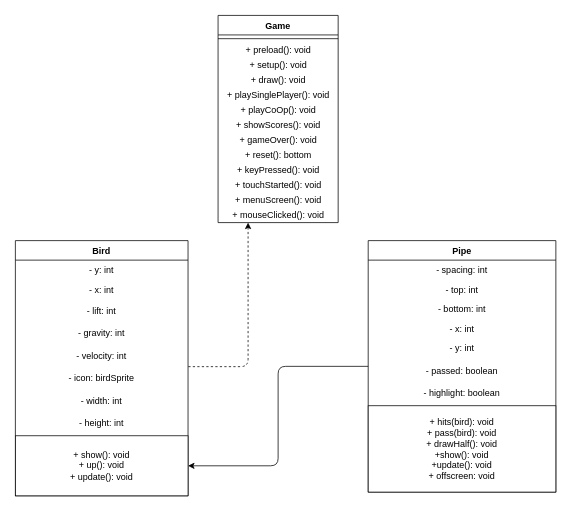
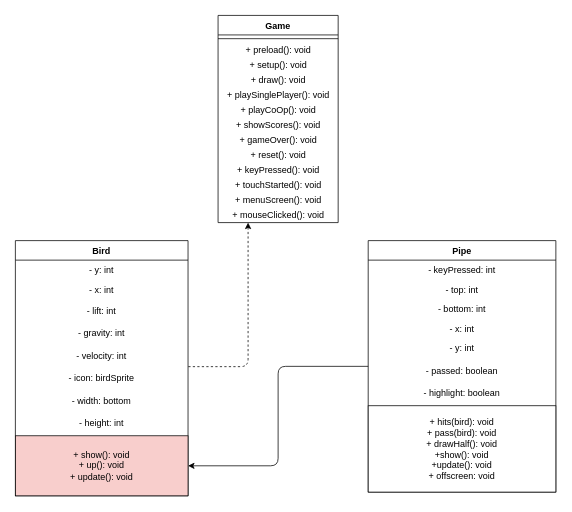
  <mxCell id="0" />
  <mxCell id="1" parent="0" />
  <mxCell id="2" value="Game" style="swimlane;fontStyle=1;align=center;verticalAlign=top;childLayout=stackLayout;horizontal=1;startSize=26;horizontalStack=0;resizeParent=1;resizeLast=0;collapsible=1;marginBottom=0;rounded=0;shadow=0;strokeWidth=1;" parent="1" vertex="1"><mxGeometry x="290" y="20" width="160" height="276" as="geometry"><mxRectangle x="230" y="140" width="160" height="26" as="alternateBounds" /></mxGeometry></mxCell>
  <mxCell id="3" value="" style="line;html=1;strokeWidth=1;align=left;verticalAlign=middle;spacingTop=-1;spacingLeft=3;spacingRight=3;rotatable=0;labelPosition=right;points=[];portConstraint=eastwest;" parent="2" vertex="1"><mxGeometry y="26" width="160" height="10" as="geometry" /></mxCell>
  <mxCell id="4" value="+ preload(): void" style="text;html=1;align=center;verticalAlign=middle;resizable=0;points=[];autosize=1;strokeColor=none;" parent="2" vertex="1"><mxGeometry y="36" width="160" height="20" as="geometry" /></mxCell>
  <mxCell id="5" value="+ setup(): void" style="text;html=1;align=center;verticalAlign=middle;resizable=0;points=[];autosize=1;strokeColor=none;" vertex="1" parent="2"><mxGeometry y="56" width="160" height="20" as="geometry" /></mxCell>
  <mxCell id="6" value="+ draw(): void" style="text;html=1;align=center;verticalAlign=middle;resizable=0;points=[];autosize=1;strokeColor=none;" vertex="1" parent="2"><mxGeometry y="76" width="160" height="20" as="geometry" /></mxCell>
  <mxCell id="7" value="+ playSinglePlayer(): void" style="text;html=1;align=center;verticalAlign=middle;resizable=0;points=[];autosize=1;strokeColor=none;" vertex="1" parent="2"><mxGeometry y="96" width="160" height="20" as="geometry" /></mxCell>
  <mxCell id="8" value="+ playCoOp(): void" style="text;html=1;align=center;verticalAlign=middle;resizable=0;points=[];autosize=1;strokeColor=none;" vertex="1" parent="2"><mxGeometry y="116" width="160" height="20" as="geometry" /></mxCell>
  <mxCell id="9" value="+ showScores(): void" style="text;html=1;align=center;verticalAlign=middle;resizable=0;points=[];autosize=1;strokeColor=none;" vertex="1" parent="2"><mxGeometry y="136" width="160" height="20" as="geometry" /></mxCell>
  <mxCell id="10" value="+ gameOver(): void" style="text;html=1;align=center;verticalAlign=middle;resizable=0;points=[];autosize=1;strokeColor=none;" vertex="1" parent="2"><mxGeometry y="156" width="160" height="20" as="geometry" /></mxCell>
- <mxCell id="11" value="+ reset(): bottom" style="text;html=1;align=center;verticalAlign=middle;resizable=0;points=[];autosize=1;strokeColor=none;" vertex="1" parent="2"><mxGeometry y="176" width="160" height="20" as="geometry" /></mxCell>
+ <mxCell id="11" value="+ reset(): void" style="text;html=1;align=center;verticalAlign=middle;resizable=0;points=[];autosize=1;strokeColor=none;" vertex="1" parent="2"><mxGeometry y="176" width="160" height="20" as="geometry" /></mxCell>
  <mxCell id="12" value="+ keyPressed(): void" style="text;html=1;align=center;verticalAlign=middle;resizable=0;points=[];autosize=1;strokeColor=none;" vertex="1" parent="2"><mxGeometry y="196" width="160" height="20" as="geometry" /></mxCell>
  <mxCell id="13" value="+ touchStarted(): void" style="text;html=1;align=center;verticalAlign=middle;resizable=0;points=[];autosize=1;strokeColor=none;" vertex="1" parent="2"><mxGeometry y="216" width="160" height="20" as="geometry" /></mxCell>
  <mxCell id="14" value="+ menuScreen(): void" style="text;html=1;align=center;verticalAlign=middle;resizable=0;points=[];autosize=1;strokeColor=none;" vertex="1" parent="2"><mxGeometry y="236" width="160" height="20" as="geometry" /></mxCell>
  <mxCell id="15" value="+ mouseClicked(): void" style="text;html=1;align=center;verticalAlign=middle;resizable=0;points=[];autosize=1;strokeColor=none;" vertex="1" parent="2"><mxGeometry y="256" width="160" height="20" as="geometry" /></mxCell>
  <mxCell id="16" value="Bird" style="swimlane;fontStyle=1;align=center;verticalAlign=top;childLayout=stackLayout;horizontal=1;startSize=26;horizontalStack=0;resizeParent=1;resizeLast=0;collapsible=1;marginBottom=0;rounded=0;shadow=0;strokeWidth=1;" parent="1" vertex="1"><mxGeometry x="20" y="320" width="230" height="340" as="geometry"><mxRectangle x="130" y="380" width="160" height="26" as="alternateBounds" /></mxGeometry></mxCell>
  <mxCell id="17" value="- y: int" style="text;align=center;verticalAlign=top;spacingLeft=4;spacingRight=4;overflow=hidden;rotatable=0;points=[[0,0.5],[1,0.5]];portConstraint=eastwest;" parent="16" vertex="1"><mxGeometry y="26" width="230" height="26" as="geometry" /></mxCell>
  <mxCell id="18" value="- x: int" style="text;align=center;verticalAlign=top;spacingLeft=4;spacingRight=4;overflow=hidden;rotatable=0;points=[[0,0.5],[1,0.5]];portConstraint=eastwest;rounded=0;shadow=0;html=0;" parent="16" vertex="1"><mxGeometry y="52" width="230" height="28" as="geometry" /></mxCell>
  <mxCell id="19" value="- lift: int" style="text;align=center;verticalAlign=top;spacingLeft=4;spacingRight=4;overflow=hidden;rotatable=0;points=[[0,0.5],[1,0.5]];portConstraint=eastwest;rounded=0;shadow=0;html=0;" parent="16" vertex="1"><mxGeometry y="80" width="230" height="30" as="geometry" /></mxCell>
  <mxCell id="20" value="- gravity: int" style="text;align=center;verticalAlign=top;spacingLeft=4;spacingRight=4;overflow=hidden;rotatable=0;points=[[0,0.5],[1,0.5]];portConstraint=eastwest;rounded=0;shadow=0;html=0;" parent="16" vertex="1"><mxGeometry y="110" width="230" height="30" as="geometry" /></mxCell>
  <mxCell id="21" value="- velocity: int" style="text;align=center;verticalAlign=top;spacingLeft=4;spacingRight=4;overflow=hidden;rotatable=0;points=[[0,0.5],[1,0.5]];portConstraint=eastwest;rounded=0;shadow=0;html=0;" vertex="1" parent="16"><mxGeometry y="140" width="230" height="30" as="geometry" /></mxCell>
  <mxCell id="22" value="- icon: birdSprite" style="text;align=center;verticalAlign=top;spacingLeft=4;spacingRight=4;overflow=hidden;rotatable=0;points=[[0,0.5],[1,0.5]];portConstraint=eastwest;rounded=0;shadow=0;html=0;" vertex="1" parent="16"><mxGeometry y="170" width="230" height="30" as="geometry" /></mxCell>
- <mxCell id="23" value="- width: int" style="text;align=center;verticalAlign=top;spacingLeft=4;spacingRight=4;overflow=hidden;rotatable=0;points=[[0,0.5],[1,0.5]];portConstraint=eastwest;rounded=0;shadow=0;html=0;" vertex="1" parent="16"><mxGeometry y="200" width="230" height="30" as="geometry" /></mxCell>
+ <mxCell id="23" value="- width: bottom" style="text;align=center;verticalAlign=top;spacingLeft=4;spacingRight=4;overflow=hidden;rotatable=0;points=[[0,0.5],[1,0.5]];portConstraint=eastwest;rounded=0;shadow=0;html=0;" vertex="1" parent="16"><mxGeometry y="200" width="230" height="30" as="geometry" /></mxCell>
  <mxCell id="24" value="- height: int" style="text;align=center;verticalAlign=top;spacingLeft=4;spacingRight=4;overflow=hidden;rotatable=0;points=[[0,0.5],[1,0.5]];portConstraint=eastwest;rounded=0;shadow=0;html=0;" vertex="1" parent="16"><mxGeometry y="230" width="230" height="30" as="geometry" /></mxCell>
- <mxCell id="25" value="+ show(): void&lt;br&gt;+ up(): void&lt;br&gt;+ update(): void&lt;br&gt;" style="rounded=0;whiteSpace=wrap;html=1;align=center;" parent="16" vertex="1"><mxGeometry y="260" width="230" height="80" as="geometry" /></mxCell>
+ <mxCell id="25" value="+ show(): void&lt;br&gt;+ up(): void&lt;br&gt;+ update(): void&lt;br&gt;" style="rounded=0;whiteSpace=wrap;html=1;align=center;fillColor=#f8cecc;" parent="16" vertex="1"><mxGeometry y="260" width="230" height="80" as="geometry" /></mxCell>
  <mxCell id="26" style="edgeStyle=orthogonalEdgeStyle;rounded=1;orthogonalLoop=1;jettySize=auto;html=1;endArrow=classic;endFill=1;startArrow=none;startFill=0;" parent="1" source="27" target="25" edge="1"><mxGeometry relative="1" as="geometry" /></mxCell>
  <mxCell id="27" value="Pipe" style="swimlane;fontStyle=1;align=center;verticalAlign=top;childLayout=stackLayout;horizontal=1;startSize=26;horizontalStack=0;resizeParent=1;resizeLast=0;collapsible=1;marginBottom=0;rounded=0;shadow=0;strokeWidth=1;" parent="1" vertex="1"><mxGeometry x="490" y="320" width="250" height="335" as="geometry"><mxRectangle x="550" y="140" width="160" height="26" as="alternateBounds" /></mxGeometry></mxCell>
- <mxCell id="28" value="- spacing: int" style="text;align=center;verticalAlign=top;spacingLeft=4;spacingRight=4;overflow=hidden;rotatable=0;points=[[0,0.5],[1,0.5]];portConstraint=eastwest;" parent="27" vertex="1"><mxGeometry y="26" width="250" height="26" as="geometry" /></mxCell>
+ <mxCell id="28" value="- keyPressed: int" style="text;align=center;verticalAlign=top;spacingLeft=4;spacingRight=4;overflow=hidden;rotatable=0;points=[[0,0.5],[1,0.5]];portConstraint=eastwest;" parent="27" vertex="1"><mxGeometry y="26" width="250" height="26" as="geometry" /></mxCell>
  <mxCell id="29" value="- top: int" style="text;align=center;verticalAlign=top;spacingLeft=4;spacingRight=4;overflow=hidden;rotatable=0;points=[[0,0.5],[1,0.5]];portConstraint=eastwest;rounded=0;shadow=0;html=0;" parent="27" vertex="1"><mxGeometry y="52" width="250" height="26" as="geometry" /></mxCell>
  <mxCell id="30" value="- bottom: int" style="text;align=center;verticalAlign=top;spacingLeft=4;spacingRight=4;overflow=hidden;rotatable=0;points=[[0,0.5],[1,0.5]];portConstraint=eastwest;rounded=0;shadow=0;html=0;" parent="27" vertex="1"><mxGeometry y="78" width="250" height="26" as="geometry" /></mxCell>
  <mxCell id="31" value="- x: int" style="text;align=center;verticalAlign=top;spacingLeft=4;spacingRight=4;overflow=hidden;rotatable=0;points=[[0,0.5],[1,0.5]];portConstraint=eastwest;rounded=0;shadow=0;html=0;" parent="27" vertex="1"><mxGeometry y="104" width="250" height="26" as="geometry" /></mxCell>
  <mxCell id="32" value="- y: int" style="text;align=center;verticalAlign=top;spacingLeft=4;spacingRight=4;overflow=hidden;rotatable=0;points=[[0,0.5],[1,0.5]];portConstraint=eastwest;rounded=0;shadow=0;html=0;" parent="27" vertex="1"><mxGeometry y="130" width="250" height="30" as="geometry" /></mxCell>
  <mxCell id="33" value="- passed: boolean" style="text;align=center;verticalAlign=top;spacingLeft=4;spacingRight=4;overflow=hidden;rotatable=0;points=[[0,0.5],[1,0.5]];portConstraint=eastwest;rounded=0;shadow=0;html=0;" parent="27" vertex="1"><mxGeometry y="160" width="250" height="30" as="geometry" /></mxCell>
  <mxCell id="34" value="- highlight: boolean" style="text;align=center;verticalAlign=top;spacingLeft=4;spacingRight=4;overflow=hidden;rotatable=0;points=[[0,0.5],[1,0.5]];portConstraint=eastwest;rounded=0;shadow=0;html=0;" vertex="1" parent="27"><mxGeometry y="190" width="250" height="30" as="geometry" /></mxCell>
  <mxCell id="35" value="+ hits(bird): void&lt;br&gt;+ pass(bird): void&lt;br&gt;+ drawHalf(): void&lt;br&gt;+show(): void&lt;br&gt;+update(): void&lt;br&gt;+ offscreen: void" style="rounded=0;whiteSpace=wrap;html=1;align=center;" parent="27" vertex="1"><mxGeometry y="220" width="250" height="115" as="geometry" /></mxCell>
  <mxCell id="36" style="rounded=1;orthogonalLoop=1;jettySize=auto;html=1;edgeStyle=orthogonalEdgeStyle;endArrow=none;endFill=0;exitX=0.25;exitY=1;exitDx=0;exitDy=0;verticalAlign=middle;startArrow=classic;startFill=1;entryX=1;entryY=-0.07;entryDx=0;entryDy=0;entryPerimeter=0;dashed=1;" parent="1" source="2" target="22" edge="1"><mxGeometry relative="1" as="geometry"><mxPoint x="340" y="240" as="sourcePoint" /><mxPoint x="230" y="490" as="targetPoint" /><Array as="points"><mxPoint x="330" y="488" /></Array></mxGeometry></mxCell>
